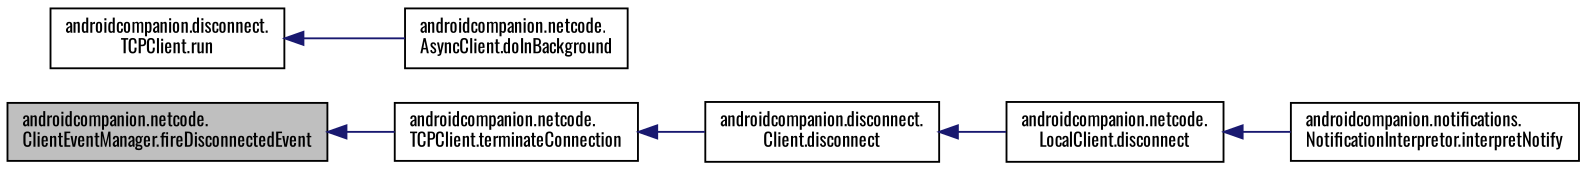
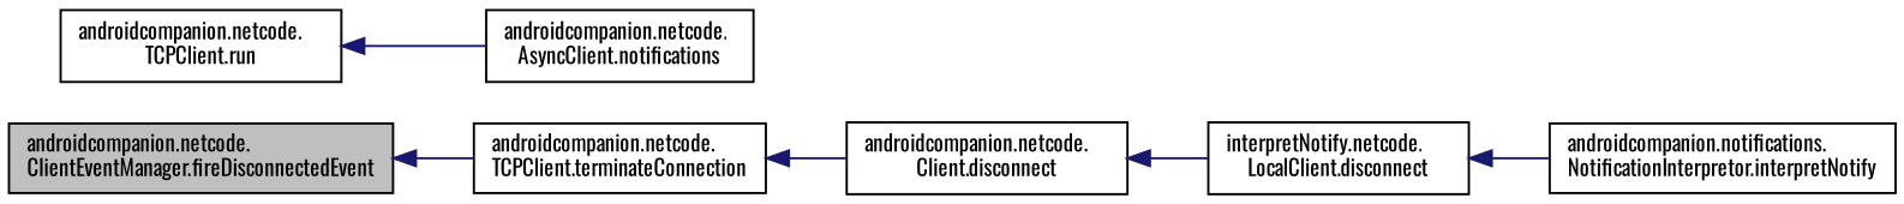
  digraph {
    fontname=Oswald
    rankdir=LR
    node [color=black fillcolor=white fontname=Oswald fontsize=10 shape=record style=filled]
    edge [color=midnightblue dir=back fontname=Oswald fontsize=10 labelfontname=Helvetica labelfontsize=10 style=solid]
    n1 [fillcolor=grey75 fontcolor=black height=0.2 label="androidcompanion.netcode.\lClientEventManager.fireDisconnectedEvent" width=0.4]
    n2 [height=0.2 label="androidcompanion.netcode.\lTCPClient.terminateConnection" width=0.4]
-   n3 [height=0.2 label="androidcompanion.disconnect.\lClient.disconnect" width=0.4]
-   n4 [height=0.2 label="androidcompanion.netcode.\lLocalClient.disconnect" width=0.4]
-   n5 [height=0.2 label="androidcompanion.disconnect.\lTCPClient.run" width=0.4]
-   n6 [height=0.2 label="androidcompanion.netcode.\lAsyncClient.doInBackground" width=0.4]
+   n3 [height=0.2 label="androidcompanion.netcode.\lClient.disconnect" width=0.4]
+   n4 [height=0.2 label="interpretNotify.netcode.\lLocalClient.disconnect" width=0.4]
+   n5 [height=0.2 label="androidcompanion.netcode.\lTCPClient.run" width=0.4]
+   n6 [height=0.2 label="androidcompanion.netcode.\lAsyncClient.notifications" width=0.4]
    n7 [height=0.2 label="androidcompanion.notifications.\lNotificationInterpretor.interpretNotify" width=0.4]
    n1 -> n2
    n2 -> n3
    n3 -> n4
    n4 -> n7
    n5 -> n6
  }
